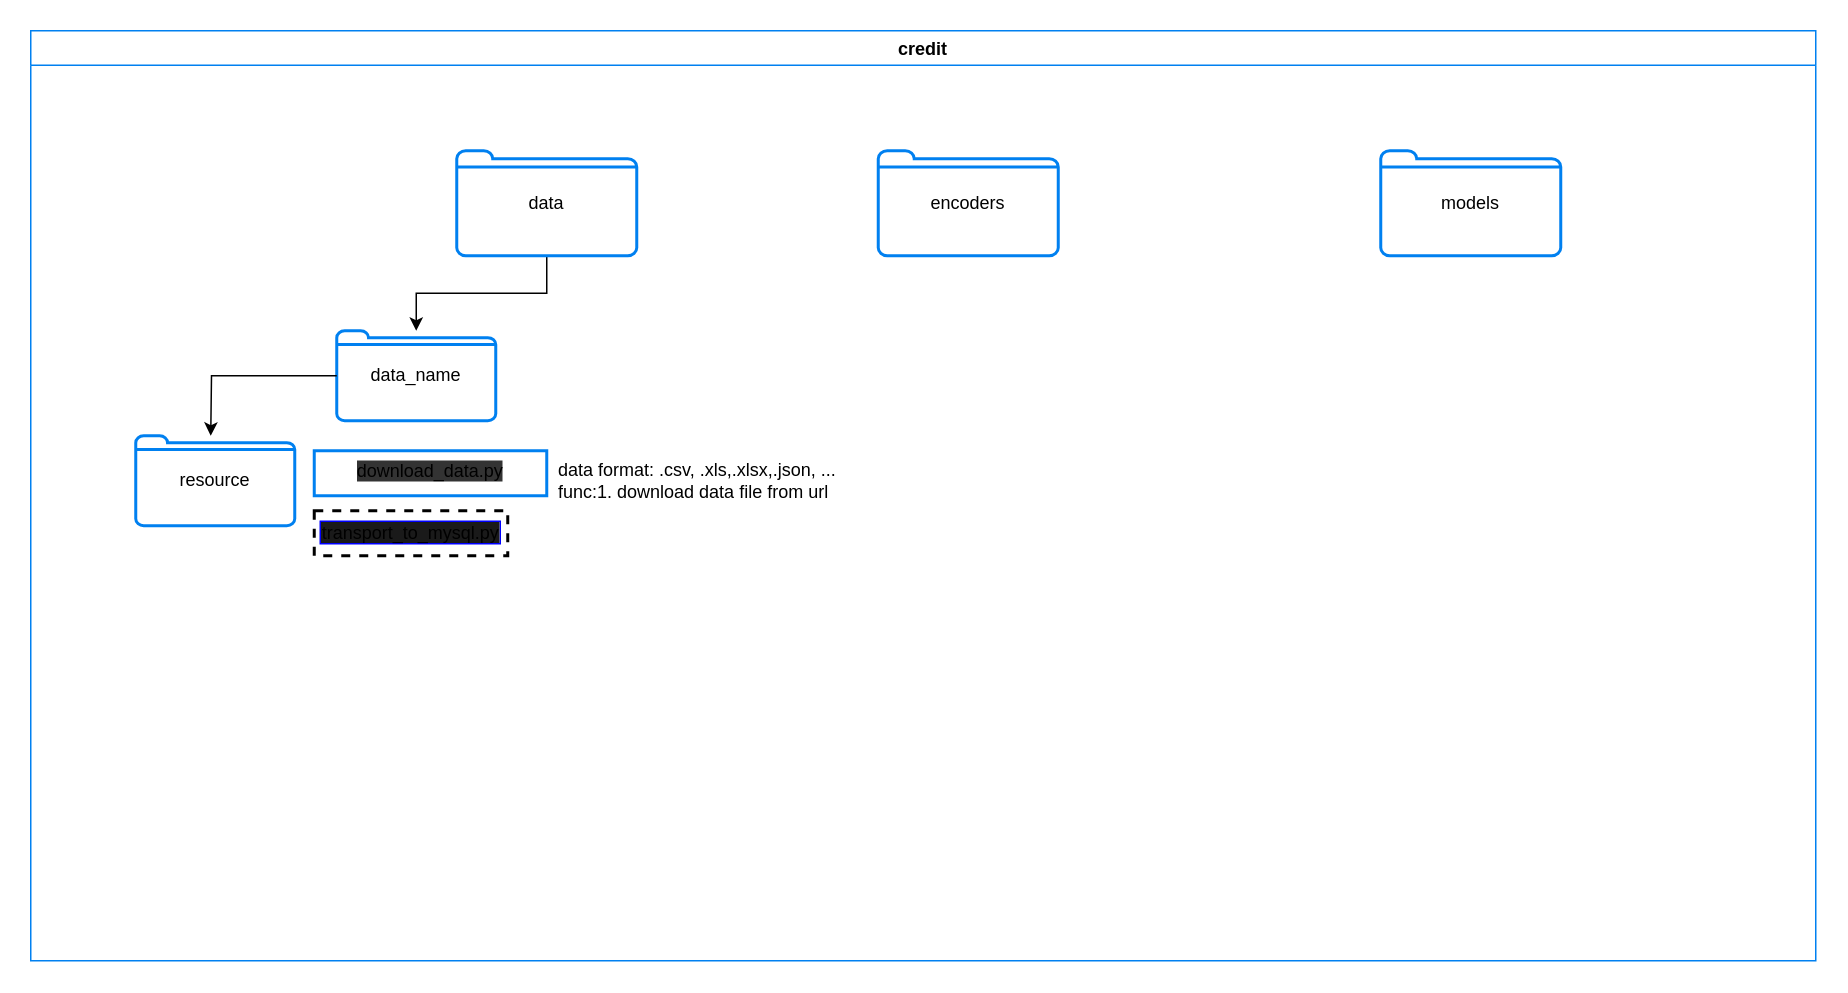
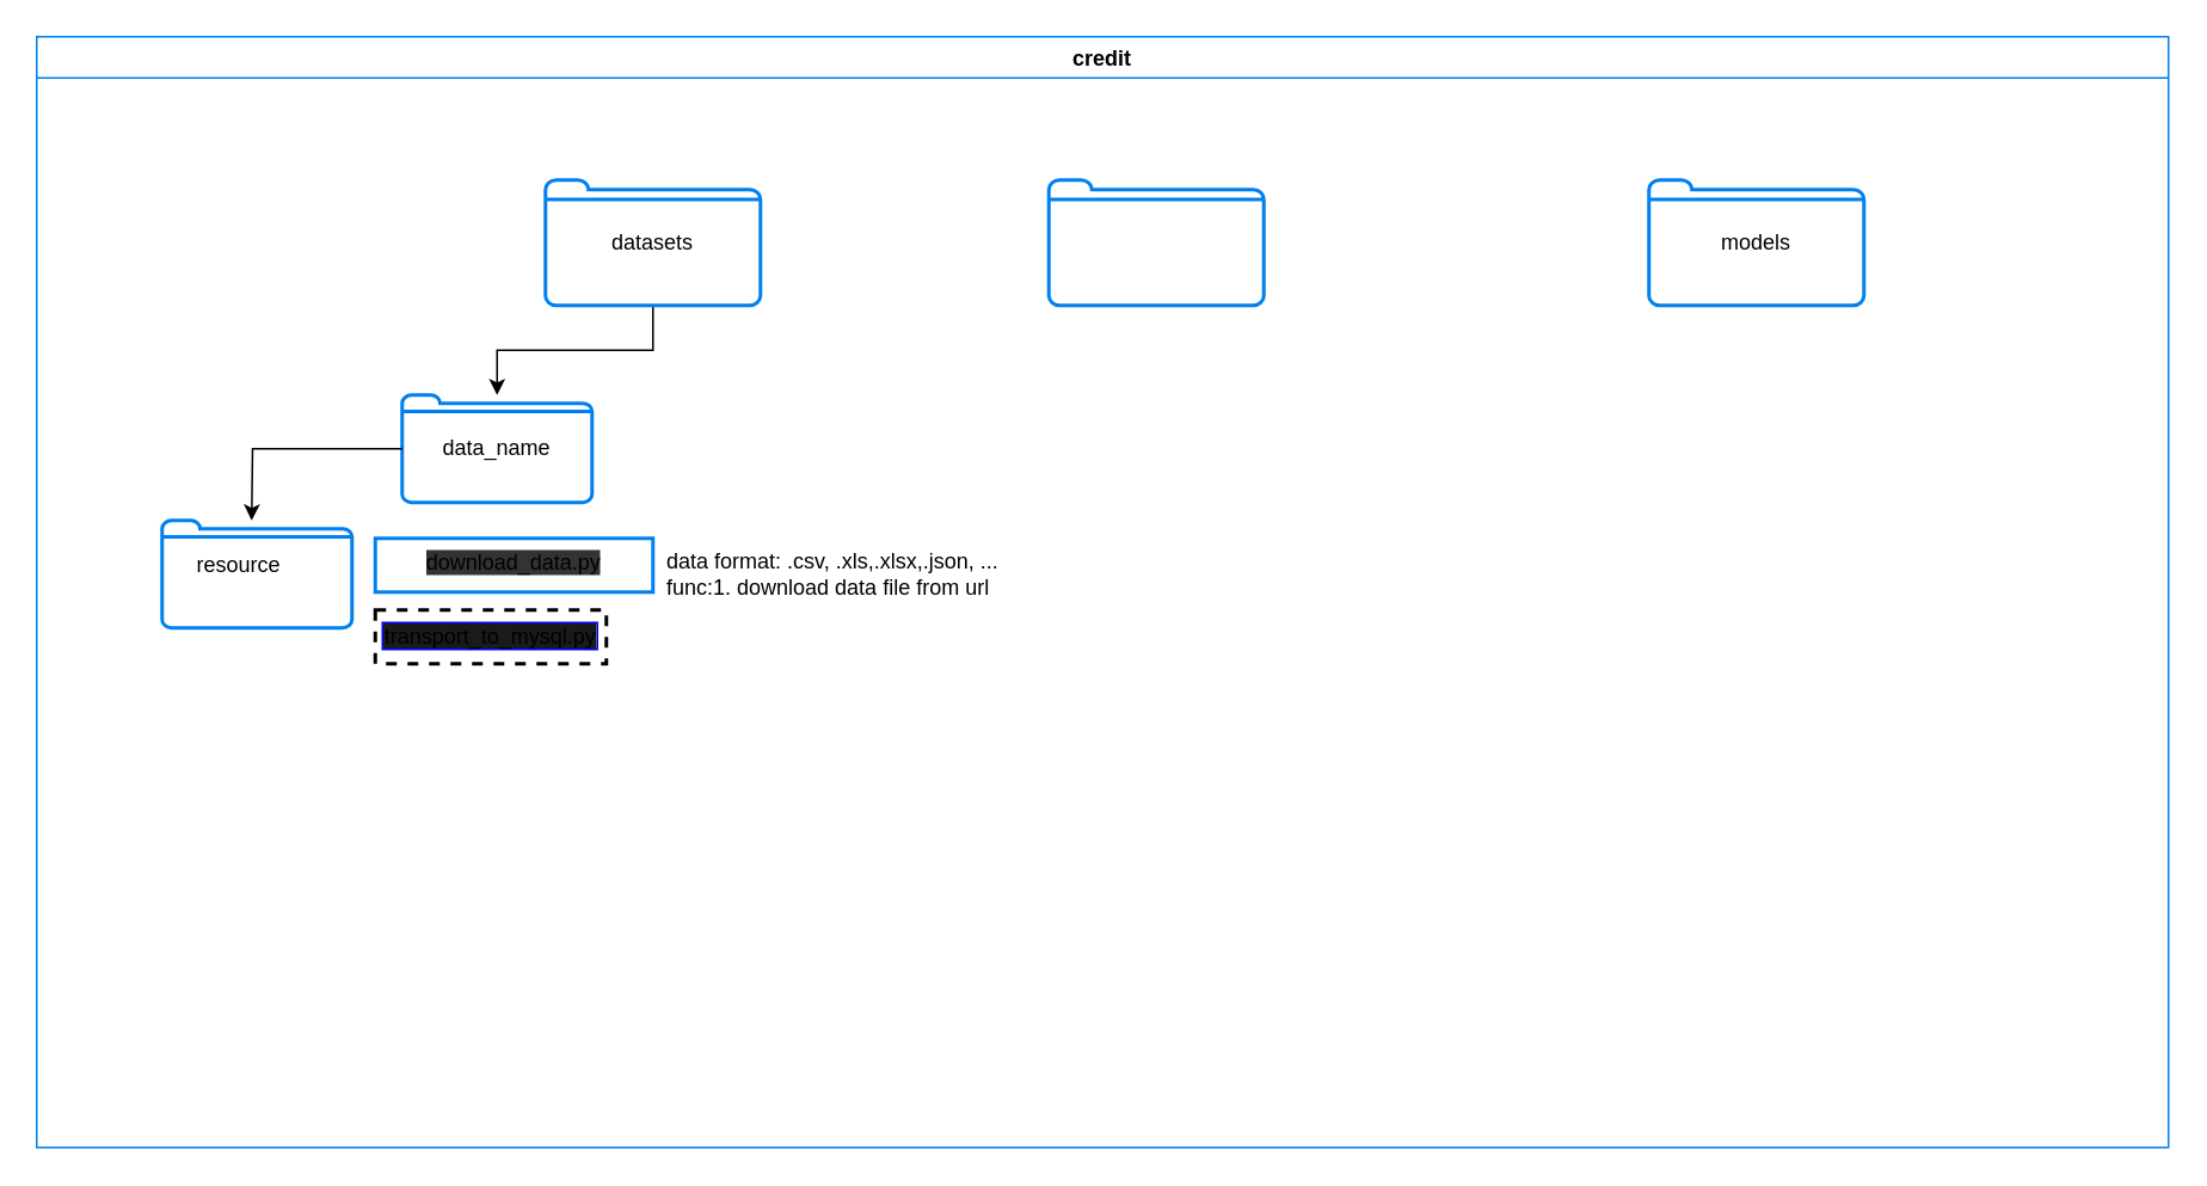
  <mxCell id="0" />
  <mxCell id="1" parent="0" />
  <mxCell id="2" value="credit" style="swimlane;rounded=0;strokeColor=#0080f0;" parent="1" vertex="1"><mxGeometry x="20" y="20" width="1190" height="620" as="geometry"><mxRectangle x="-30" y="130" width="70" height="30" as="alternateBounds" /></mxGeometry></mxCell>
  <mxCell id="3" value="" style="edgeStyle=orthogonalEdgeStyle;rounded=0;orthogonalLoop=1;jettySize=auto;html=1;" parent="2" source="11" target="14" edge="1"><mxGeometry relative="1" as="geometry" /></mxCell>
  <mxCell id="4" value="" style="group;rounded=0;" parent="2" vertex="1" connectable="0"><mxGeometry x="900" y="80" width="120" height="70" as="geometry" /></mxCell>
  <mxCell id="5" value="" style="html=1;verticalLabelPosition=bottom;align=center;labelBackgroundColor=#ffffff;verticalAlign=top;strokeWidth=2;strokeColor=#0080F0;shadow=0;dashed=0;shape=mxgraph.ios7.icons.folder;rounded=0;" parent="4" vertex="1"><mxGeometry width="120" height="70" as="geometry" /></mxCell>
  <mxCell id="6" value="models" style="text;html=1;strokeColor=none;fillColor=none;align=center;verticalAlign=middle;whiteSpace=wrap;rounded=0;" parent="4" vertex="1"><mxGeometry x="30" y="20" width="60" height="30" as="geometry" /></mxCell>
  <mxCell id="7" value="" style="group;rounded=0;" parent="2" vertex="1" connectable="0"><mxGeometry x="565" y="80" width="120" height="70" as="geometry" /></mxCell>
  <mxCell id="8" value="" style="html=1;verticalLabelPosition=bottom;align=center;labelBackgroundColor=#ffffff;verticalAlign=top;strokeWidth=2;strokeColor=#0080F0;shadow=0;dashed=0;shape=mxgraph.ios7.icons.folder;rounded=0;" parent="7" vertex="1"><mxGeometry width="120" height="70" as="geometry" /></mxCell>
- <mxCell id="9" value="encoders" style="text;html=1;strokeColor=none;fillColor=none;align=center;verticalAlign=middle;whiteSpace=wrap;rounded=0;" parent="7" vertex="1"><mxGeometry x="30" y="20" width="60" height="30" as="geometry" /></mxCell>
  <mxCell id="10" value="" style="group;rounded=0;" parent="2" vertex="1" connectable="0"><mxGeometry x="284" y="80" width="120" height="70" as="geometry" /></mxCell>
  <mxCell id="11" value="" style="html=1;verticalLabelPosition=bottom;align=center;labelBackgroundColor=#ffffff;verticalAlign=top;strokeWidth=2;strokeColor=#0080F0;shadow=0;dashed=0;shape=mxgraph.ios7.icons.folder;rounded=0;" parent="10" vertex="1"><mxGeometry width="120" height="70" as="geometry" /></mxCell>
- <mxCell id="12" value="data" style="text;html=1;strokeColor=none;fillColor=none;align=center;verticalAlign=middle;whiteSpace=wrap;rounded=0;" parent="10" vertex="1"><mxGeometry x="30" y="20" width="60" height="30" as="geometry" /></mxCell>
+ <mxCell id="12" value="datasets" style="text;html=1;strokeColor=none;fillColor=none;align=center;verticalAlign=middle;whiteSpace=wrap;rounded=0;" parent="10" vertex="1"><mxGeometry x="30" y="20" width="60" height="30" as="geometry" /></mxCell>
  <mxCell id="13" value="" style="group;rounded=0;" parent="2" vertex="1" connectable="0"><mxGeometry x="204" y="200" width="106" height="60" as="geometry" /></mxCell>
  <mxCell id="14" value="" style="html=1;verticalLabelPosition=bottom;align=center;labelBackgroundColor=#ffffff;verticalAlign=top;strokeWidth=2;strokeColor=#0080F0;shadow=0;dashed=0;shape=mxgraph.ios7.icons.folder;rounded=0;" parent="13" vertex="1"><mxGeometry width="106" height="60" as="geometry" /></mxCell>
  <mxCell id="15" value="data_name" style="text;html=1;strokeColor=none;fillColor=none;align=center;verticalAlign=middle;whiteSpace=wrap;rounded=0;" parent="13" vertex="1"><mxGeometry x="23" y="15" width="60" height="30" as="geometry" /></mxCell>
  <mxCell id="16" value="&lt;span style=&quot;background-color: rgb(51, 51, 51);&quot;&gt;download_data.py&lt;/span&gt;" style="whiteSpace=wrap;html=1;verticalAlign=top;strokeColor=#0080F0;labelBackgroundColor=#ffffff;strokeWidth=2;shadow=0;dashed=0;rounded=0;" parent="2" vertex="1"><mxGeometry x="189" y="280" width="155" height="30" as="geometry" /></mxCell>
  <mxCell id="17" value="&lt;span style=&quot;background-color: rgb(26, 26, 26);&quot;&gt;transport_to_mysql.py&lt;/span&gt;" style="whiteSpace=wrap;html=1;verticalAlign=top;labelBackgroundColor=#ffffff;strokeWidth=2;shadow=0;dashed=1;rounded=0;labelBorderColor=#0000FF;" parent="2" vertex="1"><mxGeometry x="189" y="320" width="129" height="30" as="geometry" /></mxCell>
  <mxCell id="18" value="data format: .csv, .xls,.xlsx,.json, ...&lt;br&gt;func:1. download data file from url" style="text;html=1;strokeColor=none;fillColor=none;align=left;verticalAlign=middle;whiteSpace=wrap;rounded=0;" parent="2" vertex="1"><mxGeometry x="350" y="275" width="200" height="50" as="geometry" /></mxCell>
  <mxCell id="19" value="" style="group;rounded=0;" parent="2" vertex="1" connectable="0"><mxGeometry x="70" y="270" width="106" height="60" as="geometry" /></mxCell>
  <mxCell id="20" value="" style="html=1;verticalLabelPosition=bottom;align=center;labelBackgroundColor=#ffffff;verticalAlign=top;strokeWidth=2;strokeColor=#0080F0;shadow=0;dashed=0;shape=mxgraph.ios7.icons.folder;rounded=0;" parent="19" vertex="1"><mxGeometry width="106" height="60" as="geometry" /></mxCell>
- <mxCell id="21" value="resource" style="text;html=1;strokeColor=none;fillColor=none;align=center;verticalAlign=middle;whiteSpace=wrap;rounded=0;" parent="19" vertex="1"><mxGeometry x="23" y="15" width="60" height="30" as="geometry" /></mxCell>
+ <mxCell id="21" value="resource" style="text;html=1;strokeColor=none;fillColor=none;align=center;verticalAlign=middle;whiteSpace=wrap;rounded=0;" parent="19" vertex="1"><mxGeometry x="13" y="10" width="60" height="30" as="geometry" /></mxCell>
  <mxCell id="22" value="" style="edgeStyle=orthogonalEdgeStyle;rounded=0;orthogonalLoop=1;jettySize=auto;html=1;" parent="2" source="14" edge="1"><mxGeometry relative="1" as="geometry"><mxPoint x="120" y="270" as="targetPoint" /></mxGeometry></mxCell>
